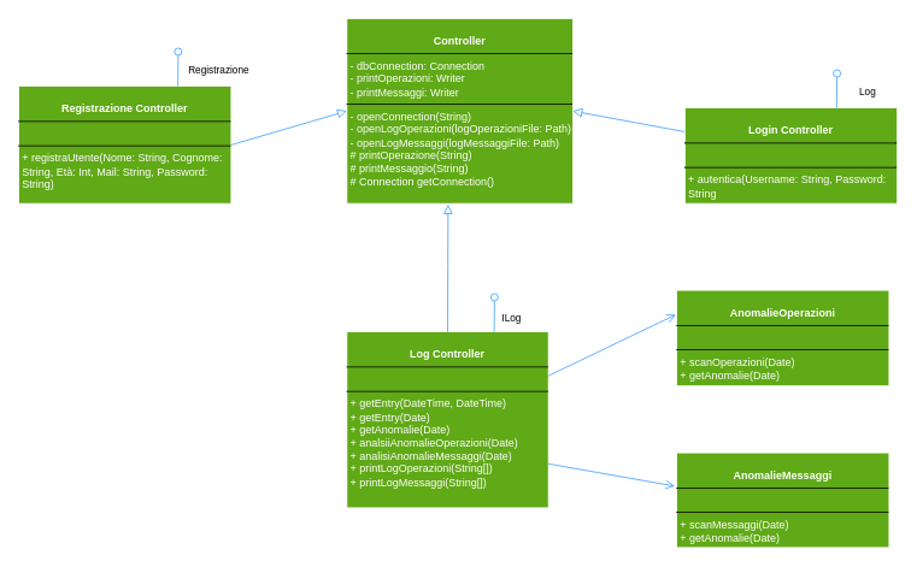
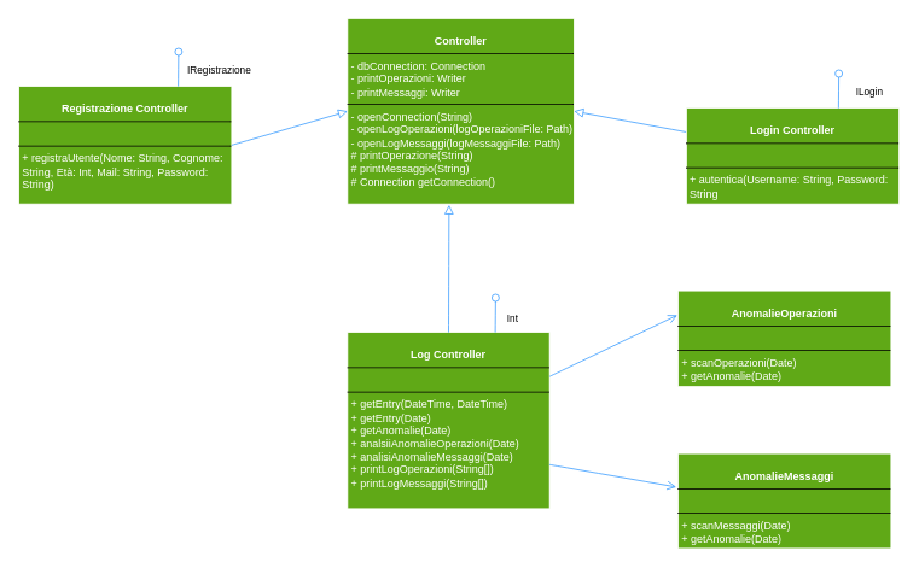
  <mxCell id="0" />
  <mxCell id="1" parent="0" />
  <mxCell id="2" value="&lt;br&gt;&lt;p style=&quot;margin:0px;margin-top:4px;text-align:center;&quot;&gt;&lt;font color=&quot;#ffffff&quot;&gt;&lt;b&gt;Controller&lt;/b&gt;&lt;/font&gt;&lt;/p&gt;&lt;hr size=&quot;1&quot; style=&quot;border-style:solid;&quot;&gt;&lt;p style=&quot;margin:0px;margin-left:4px;&quot;&gt;&lt;font color=&quot;#ffffff&quot;&gt;- dbConnection: Connection&lt;br&gt;&lt;/font&gt;&lt;/p&gt;&lt;p style=&quot;margin:0px;margin-left:4px;&quot;&gt;&lt;font color=&quot;#ffffff&quot;&gt;- printOperazioni: Writer&lt;/font&gt;&lt;/p&gt;&lt;p style=&quot;margin:0px;margin-left:4px;&quot;&gt;&lt;font color=&quot;#ffffff&quot;&gt;- printMessaggi: Writer&lt;br&gt;&lt;/font&gt;&lt;/p&gt;&lt;hr size=&quot;1&quot; style=&quot;border-style:solid;&quot;&gt;&lt;p style=&quot;margin:0px;margin-left:4px;&quot;&gt;&lt;font color=&quot;#ffffff&quot;&gt;- openConnection(String)&lt;/font&gt;&lt;/p&gt;&lt;p style=&quot;margin:0px;margin-left:4px;&quot;&gt;&lt;font color=&quot;#ffffff&quot;&gt;- openLogOperazioni(logOperazioniFile: Path)&lt;br&gt;&lt;/font&gt;&lt;/p&gt;&lt;p style=&quot;margin:0px;margin-left:4px;&quot;&gt;&lt;font color=&quot;#ffffff&quot;&gt;- openLogMessaggi(logMessaggiFile: Path)&lt;/font&gt;&lt;/p&gt;&lt;p style=&quot;margin:0px;margin-left:4px;&quot;&gt;&lt;font color=&quot;#ffffff&quot;&gt;# printOperazione(String)&lt;/font&gt;&lt;/p&gt;&lt;p style=&quot;margin:0px;margin-left:4px;&quot;&gt;&lt;font color=&quot;#ffffff&quot;&gt;# printMessaggio(String)&lt;br&gt;&lt;/font&gt;&lt;/p&gt;&lt;p style=&quot;margin:0px;margin-left:4px;&quot;&gt;&lt;font color=&quot;#ffffff&quot;&gt;# Connection getConnection()&lt;br&gt;&lt;/font&gt;&lt;/p&gt;" style="verticalAlign=top;align=left;overflow=fill;html=1;whiteSpace=wrap;fillColor=#60A917;strokeColor=#FFFFFF;" vertex="1" parent="1"><mxGeometry x="383" y="20" width="250" height="205" as="geometry" /></mxCell>
  <mxCell id="3" value="&lt;p style=&quot;margin:0px;margin-top:4px;text-align:center;&quot;&gt;&lt;font color=&quot;#ffffff&quot;&gt;&lt;br&gt;&lt;b&gt;Registrazione Controller&lt;br&gt;&lt;/b&gt;&lt;/font&gt;&lt;/p&gt;&lt;hr size=&quot;1&quot; style=&quot;border-style:solid;&quot;&gt;&lt;p style=&quot;margin:0px;margin-left:4px;&quot;&gt;&lt;font color=&quot;#ffffff&quot;&gt;&lt;br&gt;&lt;/font&gt;&lt;/p&gt;&lt;hr size=&quot;1&quot; style=&quot;border-style:solid;&quot;&gt;&lt;p style=&quot;margin:0px;margin-left:4px;&quot;&gt;&lt;font color=&quot;#ffffff&quot;&gt;+ registraUtente(Nome: String, Cognome: String, Età: Int, Mail: String, Password: String)&lt;br&gt;&lt;/font&gt;&lt;/p&gt;" style="verticalAlign=top;align=left;overflow=fill;html=1;whiteSpace=wrap;fillColor=#60A917;strokeColor=#FFFFFF;" vertex="1" parent="1"><mxGeometry x="20" y="95" width="235" height="130" as="geometry" /></mxCell>
  <mxCell id="4" style="edgeStyle=none;curved=1;rounded=0;orthogonalLoop=1;jettySize=auto;html=1;exitX=0;exitY=0.25;exitDx=0;exitDy=0;entryX=1;entryY=0.5;entryDx=0;entryDy=0;fontSize=12;startSize=8;endSize=8;strokeColor=#3399FF;endArrow=block;endFill=0;" edge="1" parent="1" source="5" target="2"><mxGeometry relative="1" as="geometry" /></mxCell>
  <mxCell id="5" value="&lt;p style=&quot;margin:0px;margin-top:4px;text-align:center;&quot;&gt;&lt;font color=&quot;#ffffff&quot;&gt;&lt;br&gt;&lt;b&gt;Login Controller&lt;br&gt;&lt;/b&gt;&lt;/font&gt;&lt;/p&gt;&lt;hr size=&quot;1&quot; style=&quot;border-style:solid;&quot;&gt;&lt;p style=&quot;margin:0px;margin-left:4px;&quot;&gt;&lt;font color=&quot;#ffffff&quot;&gt;&lt;br&gt;&lt;/font&gt;&lt;/p&gt;&lt;hr size=&quot;1&quot; style=&quot;border-style:solid;&quot;&gt;&lt;p style=&quot;margin:0px;margin-left:4px;&quot;&gt;&lt;font color=&quot;#ffffff&quot;&gt;+ autentica(Username: String, Password: String&lt;br&gt;&lt;/font&gt;&lt;/p&gt;" style="verticalAlign=top;align=left;overflow=fill;html=1;whiteSpace=wrap;fillColor=#60A917;strokeColor=#FFFFFF;" vertex="1" parent="1"><mxGeometry x="757" y="119" width="235" height="106" as="geometry" /></mxCell>
  <mxCell id="6" value="&lt;p style=&quot;margin:0px;margin-top:4px;text-align:center;&quot;&gt;&lt;font color=&quot;#ffffff&quot;&gt;&lt;br&gt;&lt;b&gt;Log Controller&lt;br&gt;&lt;/b&gt;&lt;/font&gt;&lt;/p&gt;&lt;hr size=&quot;1&quot; style=&quot;border-style:solid;&quot;&gt;&lt;p style=&quot;margin:0px;margin-left:4px;&quot;&gt;&lt;font color=&quot;#ffffff&quot;&gt;&lt;br&gt;&lt;/font&gt;&lt;/p&gt;&lt;hr size=&quot;1&quot; style=&quot;border-style:solid;&quot;&gt;&lt;p style=&quot;margin:0px;margin-left:4px;&quot;&gt;&lt;font color=&quot;#ffffff&quot;&gt;+ getEntry(DateTime, DateTime)&lt;/font&gt;&lt;/p&gt;&lt;p style=&quot;margin:0px;margin-left:4px;&quot;&gt;&lt;font color=&quot;#ffffff&quot;&gt;+ getEntry(Date)&lt;/font&gt;&lt;/p&gt;&lt;p style=&quot;margin:0px;margin-left:4px;&quot;&gt;&lt;font color=&quot;#ffffff&quot;&gt;+ getAnomalie(Date)&lt;br&gt;&lt;/font&gt;&lt;/p&gt;&lt;p style=&quot;margin:0px;margin-left:4px;&quot;&gt;&lt;font color=&quot;#ffffff&quot;&gt;+ analsiiAnomalieOperazioni(Date)&lt;/font&gt;&lt;/p&gt;&lt;p style=&quot;margin:0px;margin-left:4px;&quot;&gt;&lt;font color=&quot;#ffffff&quot;&gt;+ analisiAnomalieMessaggi(Date)&lt;/font&gt;&lt;/p&gt;&lt;p style=&quot;margin:0px;margin-left:4px;&quot;&gt;&lt;font color=&quot;#ffffff&quot;&gt;+ printLogOperazioni(String[])&lt;/font&gt;&lt;/p&gt;&lt;p style=&quot;margin:0px;margin-left:4px;&quot;&gt;&lt;font color=&quot;#ffffff&quot;&gt;+ printLogMessaggi(String[])&lt;br&gt;&lt;/font&gt;&lt;/p&gt;" style="verticalAlign=top;align=left;overflow=fill;html=1;whiteSpace=wrap;fillColor=#60A917;strokeColor=#FFFFFF;" vertex="1" parent="1"><mxGeometry x="383" y="367" width="223" height="195" as="geometry" /></mxCell>
  <mxCell id="7" value="&lt;p style=&quot;margin:0px;margin-top:4px;text-align:center;&quot;&gt;&lt;font color=&quot;#ffffff&quot;&gt;&lt;br&gt;&lt;b&gt;AnomalieOperazioni&lt;br&gt;&lt;/b&gt;&lt;/font&gt;&lt;/p&gt;&lt;hr size=&quot;1&quot; style=&quot;border-style:solid;&quot;&gt;&lt;p style=&quot;margin:0px;margin-left:4px;&quot;&gt;&lt;font color=&quot;#ffffff&quot;&gt;&lt;br&gt;&lt;/font&gt;&lt;/p&gt;&lt;hr size=&quot;1&quot; style=&quot;border-style:solid;&quot;&gt;&lt;p style=&quot;margin:0px;margin-left:4px;&quot;&gt;&lt;font color=&quot;#ffffff&quot;&gt;+ scanOperazioni(Date)&lt;/font&gt;&lt;/p&gt;&lt;p style=&quot;margin:0px;margin-left:4px;&quot;&gt;&lt;font color=&quot;#ffffff&quot;&gt;+ getAnomalie(Date)&lt;br&gt;&lt;/font&gt;&lt;/p&gt;" style="verticalAlign=top;align=left;overflow=fill;html=1;whiteSpace=wrap;fillColor=#60A917;strokeColor=#FFFFFF;" vertex="1" parent="1"><mxGeometry x="748" y="321" width="235" height="106" as="geometry" /></mxCell>
  <mxCell id="8" value="&lt;p style=&quot;margin:0px;margin-top:4px;text-align:center;&quot;&gt;&lt;font color=&quot;#ffffff&quot;&gt;&lt;br&gt;&lt;b&gt;AnomalieMessaggi&lt;br&gt;&lt;/b&gt;&lt;/font&gt;&lt;/p&gt;&lt;hr size=&quot;1&quot; style=&quot;border-style:solid;&quot;&gt;&lt;p style=&quot;margin:0px;margin-left:4px;&quot;&gt;&lt;font color=&quot;#ffffff&quot;&gt;&lt;br&gt;&lt;/font&gt;&lt;/p&gt;&lt;hr size=&quot;1&quot; style=&quot;border-style:solid;&quot;&gt;&lt;p style=&quot;margin:0px;margin-left:4px;&quot;&gt;&lt;font color=&quot;#ffffff&quot;&gt;+ scanMessaggi(Date)&lt;/font&gt;&lt;/p&gt;&lt;p style=&quot;margin:0px;margin-left:4px;&quot;&gt;&lt;font color=&quot;#ffffff&quot;&gt;+ getAnomalie(Date)&lt;br&gt;&lt;/font&gt;&lt;/p&gt;" style="verticalAlign=top;align=left;overflow=fill;html=1;whiteSpace=wrap;fillColor=#60A917;strokeColor=#FFFFFF;" vertex="1" parent="1"><mxGeometry x="748" y="501" width="235" height="105" as="geometry" /></mxCell>
  <mxCell id="9" style="edgeStyle=none;curved=1;rounded=0;orthogonalLoop=1;jettySize=auto;html=1;exitX=1;exitY=0.25;exitDx=0;exitDy=0;fontSize=12;startSize=8;endSize=8;strokeColor=#3399FF;endArrow=open;endFill=0;" edge="1" parent="1" source="6"><mxGeometry relative="1" as="geometry"><mxPoint x="738" y="416" as="sourcePoint" /><mxPoint x="747" y="348" as="targetPoint" /></mxGeometry></mxCell>
  <mxCell id="10" style="edgeStyle=none;curved=1;rounded=0;orthogonalLoop=1;jettySize=auto;html=1;exitX=1;exitY=0.75;exitDx=0;exitDy=0;fontSize=12;startSize=8;endSize=8;strokeColor=#3399FF;endArrow=open;endFill=0;entryX=-0.009;entryY=0.352;entryDx=0;entryDy=0;entryPerimeter=0;" edge="1" parent="1" source="6" target="8"><mxGeometry relative="1" as="geometry"><mxPoint x="616" y="416" as="sourcePoint" /><mxPoint x="757" y="358" as="targetPoint" /></mxGeometry></mxCell>
  <mxCell id="11" style="edgeStyle=none;curved=1;rounded=0;orthogonalLoop=1;jettySize=auto;html=1;fontSize=12;startSize=8;endSize=8;strokeColor=#3399FF;endArrow=block;endFill=0;exitX=0.5;exitY=0;exitDx=0;exitDy=0;" edge="1" parent="1" source="6"><mxGeometry relative="1" as="geometry"><mxPoint x="508" y="356" as="sourcePoint" /><mxPoint x="495" y="226" as="targetPoint" /></mxGeometry></mxCell>
  <mxCell id="12" style="edgeStyle=none;curved=1;rounded=0;orthogonalLoop=1;jettySize=auto;html=1;fontSize=12;startSize=8;endSize=8;strokeColor=#3399FF;endArrow=block;endFill=0;exitX=1;exitY=0.5;exitDx=0;exitDy=0;entryX=0;entryY=0.5;entryDx=0;entryDy=0;" edge="1" parent="1" source="3" target="2"><mxGeometry relative="1" as="geometry"><mxPoint x="505" y="377" as="sourcePoint" /><mxPoint x="505" y="236" as="targetPoint" /></mxGeometry></mxCell>
  <mxCell id="13" style="edgeStyle=none;curved=1;rounded=0;orthogonalLoop=1;jettySize=auto;html=1;exitX=0.75;exitY=0;exitDx=0;exitDy=0;fontSize=12;startSize=8;endSize=8;strokeColor=#3399FF;endArrow=oval;endFill=0;" edge="1" parent="1"><mxGeometry relative="1" as="geometry"><mxPoint x="925.353" y="80.824" as="targetPoint" /><mxPoint x="925" y="119" as="sourcePoint" /></mxGeometry></mxCell>
  <mxCell id="14" style="edgeStyle=none;curved=1;rounded=0;orthogonalLoop=1;jettySize=auto;html=1;exitX=0.75;exitY=0;exitDx=0;exitDy=0;fontSize=12;startSize=8;endSize=8;strokeColor=#3399FF;endArrow=oval;endFill=0;" edge="1" parent="1"><mxGeometry relative="1" as="geometry"><mxPoint x="546.353" y="328.824" as="targetPoint" /><mxPoint x="546" y="367" as="sourcePoint" /></mxGeometry></mxCell>
  <mxCell id="15" style="edgeStyle=none;curved=1;rounded=0;orthogonalLoop=1;jettySize=auto;html=1;exitX=0.75;exitY=0;exitDx=0;exitDy=0;fontSize=12;startSize=8;endSize=8;strokeColor=#3399FF;endArrow=oval;endFill=0;" edge="1" parent="1"><mxGeometry relative="1" as="geometry"><mxPoint x="196.353" y="56.824" as="targetPoint" /><mxPoint x="196" y="95" as="sourcePoint" /></mxGeometry></mxCell>
- <mxCell id="16" value="&lt;font style=&quot;font-size: 11px;&quot;&gt;Registrazione&lt;/font&gt;" style="text;html=1;align=center;verticalAlign=middle;resizable=0;points=[];autosize=1;strokeColor=none;fillColor=none;fontSize=16;" vertex="1" parent="1"><mxGeometry x="197" y="59" width="88" height="31" as="geometry" /></mxCell>
- <mxCell id="17" value="&lt;font style=&quot;font-size: 11px;&quot;&gt;ILog&lt;/font&gt;" style="text;html=1;align=center;verticalAlign=middle;resizable=0;points=[];autosize=1;strokeColor=none;fillColor=none;fontSize=16;" vertex="1" parent="1"><mxGeometry x="545" y="334" width="39" height="31" as="geometry" /></mxCell>
- <mxCell id="18" value="&lt;font style=&quot;font-size: 11px;&quot;&gt;Log&lt;/font&gt;" style="text;html=1;align=center;verticalAlign=middle;resizable=0;points=[];autosize=1;strokeColor=none;fillColor=none;fontSize=16;" vertex="1" parent="1"><mxGeometry x="935" y="83" width="48" height="31" as="geometry" /></mxCell>
+ <mxCell id="16" value="&lt;font style=&quot;font-size: 11px;&quot;&gt;IRegistrazione&lt;/font&gt;" style="text;html=1;align=center;verticalAlign=middle;resizable=0;points=[];autosize=1;strokeColor=none;fillColor=none;fontSize=16;" vertex="1" parent="1"><mxGeometry x="197" y="59" width="88" height="31" as="geometry" /></mxCell>
+ <mxCell id="17" value="&lt;font style=&quot;font-size: 11px;&quot;&gt;Int&lt;/font&gt;" style="text;html=1;align=center;verticalAlign=middle;resizable=0;points=[];autosize=1;strokeColor=none;fillColor=none;fontSize=16;" vertex="1" parent="1"><mxGeometry x="545" y="334" width="39" height="31" as="geometry" /></mxCell>
+ <mxCell id="18" value="&lt;font style=&quot;font-size: 11px;&quot;&gt;ILogin&lt;/font&gt;" style="text;html=1;align=center;verticalAlign=middle;resizable=0;points=[];autosize=1;strokeColor=none;fillColor=none;fontSize=16;" vertex="1" parent="1"><mxGeometry x="935" y="83" width="48" height="31" as="geometry" /></mxCell>
